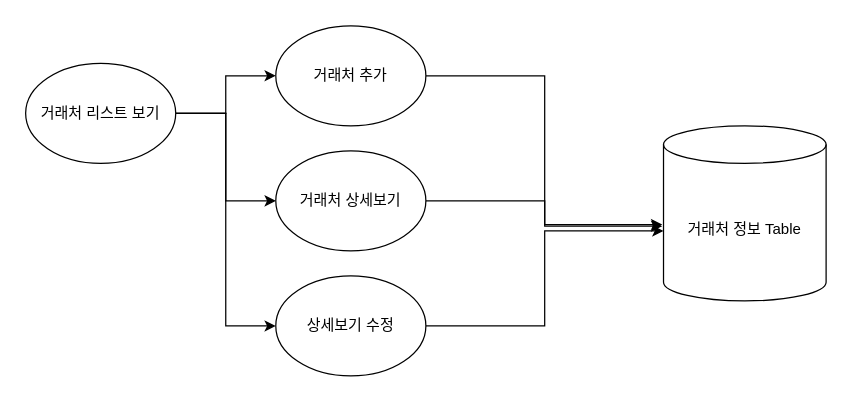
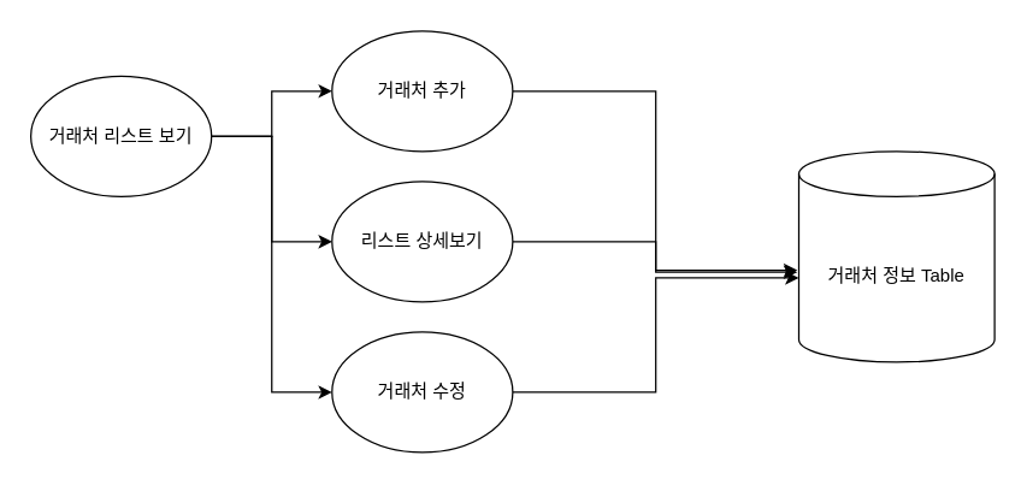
  <mxCell id="0" />
  <mxCell id="1" parent="0" />
  <mxCell id="2" style="edgeStyle=orthogonalEdgeStyle;rounded=0;orthogonalLoop=1;jettySize=auto;html=1;entryX=0;entryY=0.5;entryDx=0;entryDy=0;" edge="1" parent="1" source="5" target="7"><mxGeometry relative="1" as="geometry" /></mxCell>
  <mxCell id="3" style="edgeStyle=orthogonalEdgeStyle;rounded=0;orthogonalLoop=1;jettySize=auto;html=1;entryX=0;entryY=0.5;entryDx=0;entryDy=0;" edge="1" parent="1" source="5" target="9"><mxGeometry relative="1" as="geometry" /></mxCell>
  <mxCell id="4" style="edgeStyle=orthogonalEdgeStyle;rounded=0;orthogonalLoop=1;jettySize=auto;html=1;entryX=0;entryY=0.5;entryDx=0;entryDy=0;" edge="1" parent="1" source="5" target="11"><mxGeometry relative="1" as="geometry" /></mxCell>
  <mxCell id="5" value="거래처 리스트 보기" style="ellipse;whiteSpace=wrap;html=1;" vertex="1" parent="1"><mxGeometry x="20" y="50" width="120" height="80" as="geometry" /></mxCell>
  <mxCell id="6" style="edgeStyle=orthogonalEdgeStyle;rounded=0;orthogonalLoop=1;jettySize=auto;html=1;entryX=-0.008;entryY=0.573;entryDx=0;entryDy=0;entryPerimeter=0;" edge="1" parent="1" source="7" target="12"><mxGeometry relative="1" as="geometry" /></mxCell>
  <mxCell id="7" value="거래처 추가" style="ellipse;whiteSpace=wrap;html=1;" vertex="1" parent="1"><mxGeometry x="220" y="20" width="120" height="80" as="geometry" /></mxCell>
  <mxCell id="8" style="edgeStyle=orthogonalEdgeStyle;rounded=0;orthogonalLoop=1;jettySize=auto;html=1;entryX=-0.008;entryY=0.564;entryDx=0;entryDy=0;entryPerimeter=0;" edge="1" parent="1" source="9" target="12"><mxGeometry relative="1" as="geometry" /></mxCell>
- <mxCell id="9" value="거래처 상세보기" style="ellipse;whiteSpace=wrap;html=1;" vertex="1" parent="1"><mxGeometry x="220" y="120" width="120" height="80" as="geometry" /></mxCell>
+ <mxCell id="9" value="리스트 상세보기" style="ellipse;whiteSpace=wrap;html=1;" vertex="1" parent="1"><mxGeometry x="220" y="120" width="120" height="80" as="geometry" /></mxCell>
  <mxCell id="10" style="edgeStyle=orthogonalEdgeStyle;rounded=0;orthogonalLoop=1;jettySize=auto;html=1;entryX=0;entryY=0.6;entryDx=0;entryDy=0;entryPerimeter=0;" edge="1" parent="1" source="11" target="12"><mxGeometry relative="1" as="geometry" /></mxCell>
- <mxCell id="11" value="상세보기 수정" style="ellipse;whiteSpace=wrap;html=1;" vertex="1" parent="1"><mxGeometry x="220" y="220" width="120" height="80" as="geometry" /></mxCell>
+ <mxCell id="11" value="거래처 수정" style="ellipse;whiteSpace=wrap;html=1;" vertex="1" parent="1"><mxGeometry x="220" y="220" width="120" height="80" as="geometry" /></mxCell>
  <mxCell id="12" value="거래처 정보 Table" style="shape=cylinder3;whiteSpace=wrap;html=1;boundedLbl=1;backgroundOutline=1;size=15;" vertex="1" parent="1"><mxGeometry x="530" y="100" width="130" height="140" as="geometry" /></mxCell>
